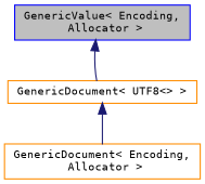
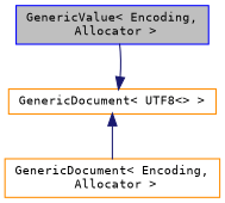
  digraph {
    fontname="DejaVu Sans Mono"
    node [color=darkorange fillcolor=white fontname="DejaVu Sans Mono" fontsize=10 shape=record style=filled]
    edge [color=midnightblue dir=back fontname="DejaVu Sans Mono" fontsize=10 labelfontname=Helvetica labelfontsize=10 style=solid]
    n1 [color=blue fillcolor=grey75 fontcolor=black height=0.2 label="GenericValue\< Encoding,\l Allocator \>" width=0.4]
    n2 [height=0.2 label="GenericDocument\< UTF8\<\> \>" width=0.4]
    n3 [height=0.2 label="GenericDocument\< Encoding,\l Allocator \>" width=0.4]
-   n1 -> n2
+   n2 -> n1
    n2 -> n3
  }
